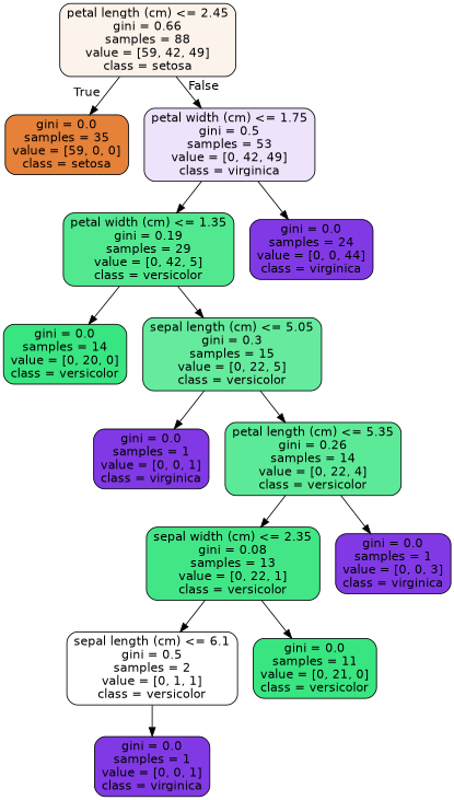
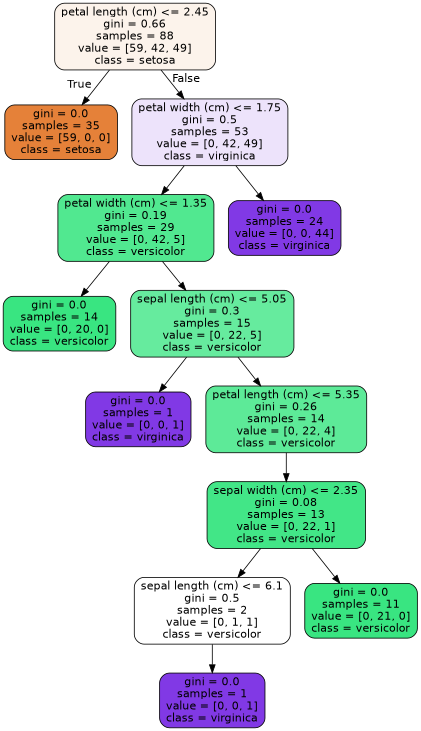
  digraph {
    node [color=black fillcolor="#8139e5" fontname=helvetica shape=box style="filled, rounded"]
    edge [fontname=helvetica]
    n1 [fillcolor="#fcf3eb" label="petal length (cm) <= 2.45\ngini = 0.66\nsamples = 88\nvalue = [59, 42, 49]\nclass = setosa"]
    n2 [fillcolor="#e58139" label="gini = 0.0\nsamples = 35\nvalue = [59, 0, 0]\nclass = setosa"]
    n3 [fillcolor="#ede3fb" label="petal width (cm) <= 1.75\ngini = 0.5\nsamples = 53\nvalue = [0, 42, 49]\nclass = virginica"]
    n4 [fillcolor="#51e890" label="petal width (cm) <= 1.35\ngini = 0.19\nsamples = 29\nvalue = [0, 42, 5]\nclass = versicolor"]
    n5 [label="gini = 0.0\nsamples = 24\nvalue = [0, 0, 44]\nclass = virginica"]
    n6 [fillcolor="#39e581" label="gini = 0.0\nsamples = 14\nvalue = [0, 20, 0]\nclass = versicolor"]
    n7 [fillcolor="#66eb9e" label="sepal length (cm) <= 5.05\ngini = 0.3\nsamples = 15\nvalue = [0, 22, 5]\nclass = versicolor"]
    n8 [label="gini = 0.0\nsamples = 1\nvalue = [0, 0, 1]\nclass = virginica"]
    n9 [fillcolor="#5dea98" label="petal length (cm) <= 5.35\ngini = 0.26\nsamples = 14\nvalue = [0, 22, 4]\nclass = versicolor"]
    n10 [fillcolor="#42e687" label="sepal width (cm) <= 2.35\ngini = 0.08\nsamples = 13\nvalue = [0, 22, 1]\nclass = versicolor"]
-   n11 [label="gini = 0.0\nsamples = 1\nvalue = [0, 0, 3]\nclass = virginica"]
    n12 [fillcolor="#ffffff" label="sepal length (cm) <= 6.1\ngini = 0.5\nsamples = 2\nvalue = [0, 1, 1]\nclass = versicolor"]
    n13 [fillcolor="#39e581" label="gini = 0.0\nsamples = 11\nvalue = [0, 21, 0]\nclass = versicolor"]
    n14 [label="gini = 0.0\nsamples = 1\nvalue = [0, 0, 1]\nclass = virginica"]
    n1 -> n2 [headlabel=True labelangle=45 labeldistance=2.5]
    n1 -> n3 [headlabel=False labelangle=-45 labeldistance=2.5]
    n3 -> n4
    n3 -> n5
    n4 -> n6
    n4 -> n7
    n7 -> n8
    n7 -> n9
    n9 -> n10
-   n9 -> n11
    n10 -> n12
    n10 -> n13
    n12 -> n14
  }
